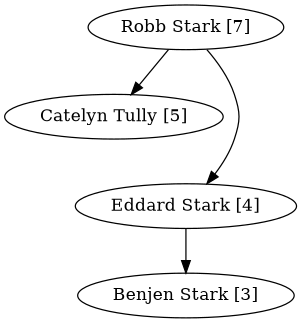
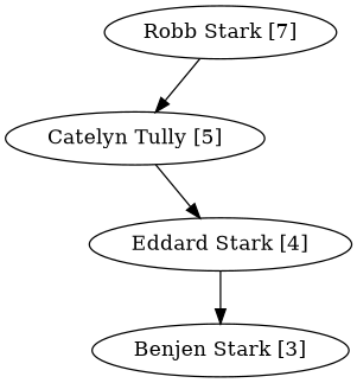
  digraph {
    "Robb Stark [7]"
    "Catelyn Tully [5]"
    "Eddard Stark [4]"
    "Benjen Stark [3]"
    "Robb Stark [7]" -> "Catelyn Tully [5]"
-   "Robb Stark [7]" -> "Eddard Stark [4]"
+   "Catelyn Tully [5]" -> "Eddard Stark [4]"
    "Eddard Stark [4]" -> "Benjen Stark [3]"
  }
